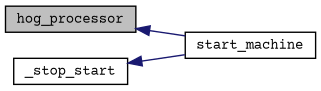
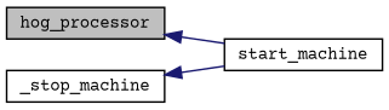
  digraph {
    fontname="Courier Prime"
    rankdir=LR
    node [color=black fillcolor=white fontname="Courier Prime" fontsize=10 shape=record style=filled]
    edge [color=midnightblue dir=back fontname="Courier Prime" fontsize=10 labelfontname=Helvetica labelfontsize=10 style=solid]
    n1 [fillcolor=grey75 fontcolor=black height=0.2 label=hog_processor width=0.4]
    n2 [height=0.2 label=start_machine width=0.4]
-   n3 [height=0.2 label=_stop_start width=0.4]
+   n3 [height=0.2 label=_stop_machine width=0.4]
    n1 -> n2
    n3 -> n2
  }
